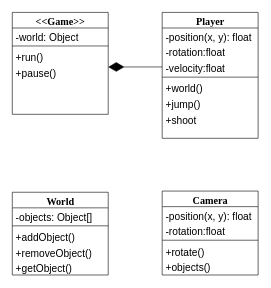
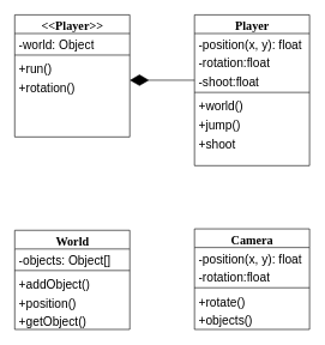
  <mxCell id="0" />
  <mxCell id="1" parent="0" />
- <mxCell id="2" value="&amp;lt;&amp;lt;Game&amp;gt;&amp;gt;" style="swimlane;html=1;fontStyle=1;align=center;verticalAlign=top;childLayout=stackLayout;horizontal=1;startSize=26;horizontalStack=0;resizeParent=1;resizeLast=0;collapsible=1;marginBottom=0;swimlaneFillColor=#ffffff;rounded=0;shadow=0;comic=0;labelBackgroundColor=none;strokeWidth=1;fillColor=none;fontFamily=Verdana;fontSize=17;" vertex="1" parent="1"><mxGeometry x="20" y="20" width="160" height="170" as="geometry" /></mxCell>
+ <mxCell id="2" value="&amp;lt;&amp;lt;Player&amp;gt;&amp;gt;" style="swimlane;html=1;fontStyle=1;align=center;verticalAlign=top;childLayout=stackLayout;horizontal=1;startSize=26;horizontalStack=0;resizeParent=1;resizeLast=0;collapsible=1;marginBottom=0;swimlaneFillColor=#ffffff;rounded=0;shadow=0;comic=0;labelBackgroundColor=none;strokeWidth=1;fillColor=none;fontFamily=Verdana;fontSize=17;" vertex="1" parent="1"><mxGeometry x="20" y="20" width="160" height="170" as="geometry" /></mxCell>
  <mxCell id="3" value="-world: Object" style="text;html=1;strokeColor=none;fillColor=none;align=left;verticalAlign=top;spacingLeft=4;spacingRight=4;whiteSpace=wrap;overflow=hidden;rotatable=0;points=[[0,0.5],[1,0.5]];portConstraint=eastwest;fontSize=17;" vertex="1" parent="2"><mxGeometry y="26" width="160" height="26" as="geometry" /></mxCell>
  <mxCell id="4" value="" style="line;html=1;strokeWidth=1;fillColor=none;align=left;verticalAlign=middle;spacingTop=-1;spacingLeft=3;spacingRight=3;rotatable=0;labelPosition=right;points=[];portConstraint=eastwest;fontSize=17;" vertex="1" parent="2"><mxGeometry y="52" width="160" height="8" as="geometry" /></mxCell>
  <mxCell id="5" value="+run()" style="text;html=1;strokeColor=none;fillColor=none;align=left;verticalAlign=top;spacingLeft=4;spacingRight=4;whiteSpace=wrap;overflow=hidden;rotatable=0;points=[[0,0.5],[1,0.5]];portConstraint=eastwest;fontSize=17;" vertex="1" parent="2"><mxGeometry y="60" width="160" height="26" as="geometry" /></mxCell>
- <mxCell id="6" value="+pause()" style="text;html=1;strokeColor=none;fillColor=none;align=left;verticalAlign=top;spacingLeft=4;spacingRight=4;whiteSpace=wrap;overflow=hidden;rotatable=0;points=[[0,0.5],[1,0.5]];portConstraint=eastwest;fontSize=17;" vertex="1" parent="2"><mxGeometry y="86" width="160" height="26" as="geometry" /></mxCell>
+ <mxCell id="6" value="+rotation()" style="text;html=1;strokeColor=none;fillColor=none;align=left;verticalAlign=top;spacingLeft=4;spacingRight=4;whiteSpace=wrap;overflow=hidden;rotatable=0;points=[[0,0.5],[1,0.5]];portConstraint=eastwest;fontSize=17;" vertex="1" parent="2"><mxGeometry y="86" width="160" height="26" as="geometry" /></mxCell>
  <mxCell id="7" value="Player" style="swimlane;html=1;fontStyle=1;align=center;verticalAlign=top;childLayout=stackLayout;horizontal=1;startSize=26;horizontalStack=0;resizeParent=1;resizeLast=0;collapsible=1;marginBottom=0;swimlaneFillColor=#ffffff;rounded=0;shadow=0;comic=0;labelBackgroundColor=none;strokeWidth=1;fillColor=none;fontFamily=Verdana;fontSize=17;" vertex="1" parent="1"><mxGeometry x="270" y="20" width="160" height="210" as="geometry" /></mxCell>
  <mxCell id="8" value="-position(x, y): float" style="text;html=1;strokeColor=none;fillColor=none;align=left;verticalAlign=top;spacingLeft=4;spacingRight=4;whiteSpace=wrap;overflow=hidden;rotatable=0;points=[[0,0.5],[1,0.5]];portConstraint=eastwest;fontSize=17;" vertex="1" parent="7"><mxGeometry y="26" width="160" height="26" as="geometry" /></mxCell>
  <mxCell id="9" value="-rotation:float" style="text;html=1;strokeColor=none;fillColor=none;align=left;verticalAlign=top;spacingLeft=4;spacingRight=4;whiteSpace=wrap;overflow=hidden;rotatable=0;points=[[0,0.5],[1,0.5]];portConstraint=eastwest;fontSize=17;" vertex="1" parent="7"><mxGeometry y="52" width="160" height="26" as="geometry" /></mxCell>
- <mxCell id="10" value="-velocity:float" style="text;html=1;strokeColor=none;fillColor=none;align=left;verticalAlign=top;spacingLeft=4;spacingRight=4;whiteSpace=wrap;overflow=hidden;rotatable=0;points=[[0,0.5],[1,0.5]];portConstraint=eastwest;fontSize=17;" vertex="1" parent="7"><mxGeometry y="78" width="160" height="26" as="geometry" /></mxCell>
+ <mxCell id="10" value="-shoot:float" style="text;html=1;strokeColor=none;fillColor=none;align=left;verticalAlign=top;spacingLeft=4;spacingRight=4;whiteSpace=wrap;overflow=hidden;rotatable=0;points=[[0,0.5],[1,0.5]];portConstraint=eastwest;fontSize=17;" vertex="1" parent="7"><mxGeometry y="78" width="160" height="26" as="geometry" /></mxCell>
  <mxCell id="11" value="" style="line;html=1;strokeWidth=1;fillColor=none;align=left;verticalAlign=middle;spacingTop=-1;spacingLeft=3;spacingRight=3;rotatable=0;labelPosition=right;points=[];portConstraint=eastwest;fontSize=17;" vertex="1" parent="7"><mxGeometry y="104" width="160" height="8" as="geometry" /></mxCell>
  <mxCell id="12" value="+world()" style="text;html=1;strokeColor=none;fillColor=none;align=left;verticalAlign=top;spacingLeft=4;spacingRight=4;whiteSpace=wrap;overflow=hidden;rotatable=0;points=[[0,0.5],[1,0.5]];portConstraint=eastwest;fontSize=17;" vertex="1" parent="7"><mxGeometry y="112" width="160" height="26" as="geometry" /></mxCell>
  <mxCell id="13" value="+jump()" style="text;html=1;strokeColor=none;fillColor=none;align=left;verticalAlign=top;spacingLeft=4;spacingRight=4;whiteSpace=wrap;overflow=hidden;rotatable=0;points=[[0,0.5],[1,0.5]];portConstraint=eastwest;fontSize=17;" vertex="1" parent="7"><mxGeometry y="138" width="160" height="26" as="geometry" /></mxCell>
  <mxCell id="14" value="+shoot" style="text;html=1;strokeColor=none;fillColor=none;align=left;verticalAlign=top;spacingLeft=4;spacingRight=4;whiteSpace=wrap;overflow=hidden;rotatable=0;points=[[0,0.5],[1,0.5]];portConstraint=eastwest;fontSize=17;" vertex="1" parent="7"><mxGeometry y="164" width="160" height="26" as="geometry" /></mxCell>
  <mxCell id="15" value="World" style="swimlane;html=1;fontStyle=1;align=center;verticalAlign=top;childLayout=stackLayout;horizontal=1;startSize=26;horizontalStack=0;resizeParent=1;resizeLast=0;collapsible=1;marginBottom=0;swimlaneFillColor=#ffffff;rounded=0;shadow=0;comic=0;labelBackgroundColor=none;strokeWidth=1;fillColor=none;fontFamily=Verdana;fontSize=17;" vertex="1" parent="1"><mxGeometry x="20" y="320" width="160" height="138" as="geometry" /></mxCell>
  <mxCell id="16" value="-objects: Object[]" style="text;html=1;strokeColor=none;fillColor=none;align=left;verticalAlign=top;spacingLeft=4;spacingRight=4;whiteSpace=wrap;overflow=hidden;rotatable=0;points=[[0,0.5],[1,0.5]];portConstraint=eastwest;fontSize=17;" vertex="1" parent="15"><mxGeometry y="26" width="160" height="26" as="geometry" /></mxCell>
  <mxCell id="17" value="" style="line;html=1;strokeWidth=1;fillColor=none;align=left;verticalAlign=middle;spacingTop=-1;spacingLeft=3;spacingRight=3;rotatable=0;labelPosition=right;points=[];portConstraint=eastwest;fontSize=17;" vertex="1" parent="15"><mxGeometry y="52" width="160" height="8" as="geometry" /></mxCell>
  <mxCell id="18" value="+addObject()" style="text;html=1;strokeColor=none;fillColor=none;align=left;verticalAlign=top;spacingLeft=4;spacingRight=4;whiteSpace=wrap;overflow=hidden;rotatable=0;points=[[0,0.5],[1,0.5]];portConstraint=eastwest;fontSize=17;" vertex="1" parent="15"><mxGeometry y="60" width="160" height="26" as="geometry" /></mxCell>
- <mxCell id="19" value="+removeObject()" style="text;html=1;strokeColor=none;fillColor=none;align=left;verticalAlign=top;spacingLeft=4;spacingRight=4;whiteSpace=wrap;overflow=hidden;rotatable=0;points=[[0,0.5],[1,0.5]];portConstraint=eastwest;fontSize=17;" vertex="1" parent="15"><mxGeometry y="86" width="160" height="26" as="geometry" /></mxCell>
+ <mxCell id="19" value="+position()" style="text;html=1;strokeColor=none;fillColor=none;align=left;verticalAlign=top;spacingLeft=4;spacingRight=4;whiteSpace=wrap;overflow=hidden;rotatable=0;points=[[0,0.5],[1,0.5]];portConstraint=eastwest;fontSize=17;" vertex="1" parent="15"><mxGeometry y="86" width="160" height="26" as="geometry" /></mxCell>
  <mxCell id="20" value="+getObject()" style="text;html=1;strokeColor=none;fillColor=none;align=left;verticalAlign=top;spacingLeft=4;spacingRight=4;whiteSpace=wrap;overflow=hidden;rotatable=0;points=[[0,0.5],[1,0.5]];portConstraint=eastwest;fontSize=17;" vertex="1" parent="15"><mxGeometry y="112" width="160" height="26" as="geometry" /></mxCell>
  <mxCell id="21" value="Camera" style="swimlane;html=1;fontStyle=1;align=center;verticalAlign=top;childLayout=stackLayout;horizontal=1;startSize=26;horizontalStack=0;resizeParent=1;resizeLast=0;collapsible=1;marginBottom=0;swimlaneFillColor=#ffffff;rounded=0;shadow=0;comic=0;labelBackgroundColor=none;strokeWidth=1;fillColor=none;fontFamily=Verdana;fontSize=17;" vertex="1" parent="1"><mxGeometry x="270" y="318" width="160" height="140" as="geometry" /></mxCell>
  <mxCell id="22" value="-position(x, y): float" style="text;html=1;strokeColor=none;fillColor=none;align=left;verticalAlign=top;spacingLeft=4;spacingRight=4;whiteSpace=wrap;overflow=hidden;rotatable=0;points=[[0,0.5],[1,0.5]];portConstraint=eastwest;fontSize=17;" vertex="1" parent="21"><mxGeometry y="26" width="160" height="26" as="geometry" /></mxCell>
  <mxCell id="23" value="-rotation:float" style="text;html=1;strokeColor=none;fillColor=none;align=left;verticalAlign=top;spacingLeft=4;spacingRight=4;whiteSpace=wrap;overflow=hidden;rotatable=0;points=[[0,0.5],[1,0.5]];portConstraint=eastwest;fontSize=17;" vertex="1" parent="21"><mxGeometry y="52" width="160" height="26" as="geometry" /></mxCell>
  <mxCell id="24" value="" style="line;html=1;strokeWidth=1;fillColor=none;align=left;verticalAlign=middle;spacingTop=-1;spacingLeft=3;spacingRight=3;rotatable=0;labelPosition=right;points=[];portConstraint=eastwest;fontSize=17;" vertex="1" parent="21"><mxGeometry y="78" width="160" height="8" as="geometry" /></mxCell>
  <mxCell id="25" value="+rotate()" style="text;html=1;strokeColor=none;fillColor=none;align=left;verticalAlign=top;spacingLeft=4;spacingRight=4;whiteSpace=wrap;overflow=hidden;rotatable=0;points=[[0,0.5],[1,0.5]];portConstraint=eastwest;fontSize=17;" vertex="1" parent="21"><mxGeometry y="86" width="160" height="26" as="geometry" /></mxCell>
  <mxCell id="26" value="+objects()" style="text;html=1;strokeColor=none;fillColor=none;align=left;verticalAlign=top;spacingLeft=4;spacingRight=4;whiteSpace=wrap;overflow=hidden;rotatable=0;points=[[0,0.5],[1,0.5]];portConstraint=eastwest;fontSize=17;" vertex="1" parent="21"><mxGeometry y="112" width="160" height="26" as="geometry" /></mxCell>
  <mxCell id="27" value="" style="endArrow=diamondThin;endFill=1;endSize=24;html=1;rounded=0;fontSize=17;exitX=0;exitY=0.5;exitDx=0;exitDy=0;" edge="1" parent="1" source="10"><mxGeometry width="160" relative="1" as="geometry"><mxPoint x="270" y="131" as="sourcePoint" /><mxPoint x="180" y="111" as="targetPoint" /></mxGeometry></mxCell>
